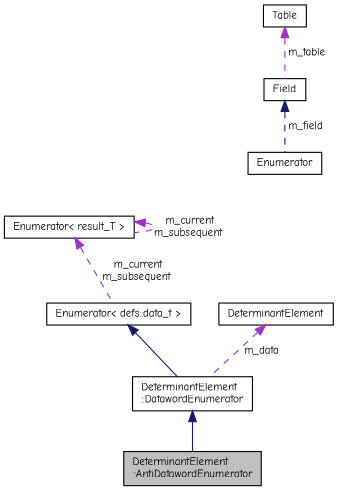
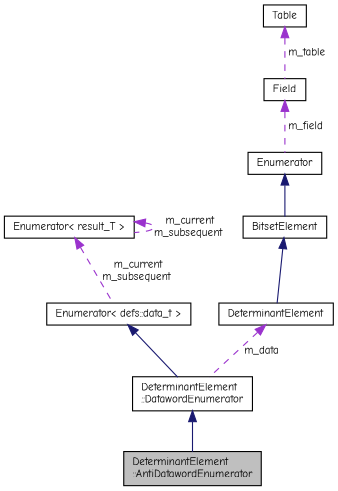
  digraph {
    fontname="Comic Neue"
    node [color=black fillcolor=white fontname="Comic Neue" fontsize=10 shape=record style=filled]
    edge [color=darkorchid3 dir=back fontname="Comic Neue" fontsize=10 labelfontname=Helvetica labelfontsize=10 style=dashed]
    n1 [fillcolor=grey75 fontcolor=black height=0.2 label="DeterminantElement\l::AntiDatawordEnumerator" width=0.4]
    n2 [height=0.2 label="DeterminantElement\l::DatawordEnumerator" width=0.4]
    n3 [height=0.2 label="Enumerator\< defs::data_t \>" width=0.4]
    n4 [height=0.2 label="Enumerator\< result_T \>" width=0.4]
    n5 [height=0.2 label=DeterminantElement width=0.4]
+   n6 [height=0.2 label=BitsetElement width=0.4]
    n7 [height=0.2 label=Enumerator width=0.4]
    n8 [height=0.2 label=Field width=0.4]
    n9 [height=0.2 label=Table width=0.4]
    n2 -> n1 [color=midnightblue style=solid]
    n3 -> n2 [color=midnightblue style=solid]
    n4 -> n3 [label=" m_current\nm_subsequent"]
    n4 -> n4 [label=" m_current\nm_subsequent"]
    n5 -> n2 [label=" m_data"]
-   n8 -> n7 [color=midnightblue label=" m_field"]
+   n6 -> n5 [color=midnightblue style=solid]
+   n7 -> n6 [color=midnightblue style=solid]
+   n8 -> n7 [label=" m_field"]
    n9 -> n8 [label=" m_table"]
  }
